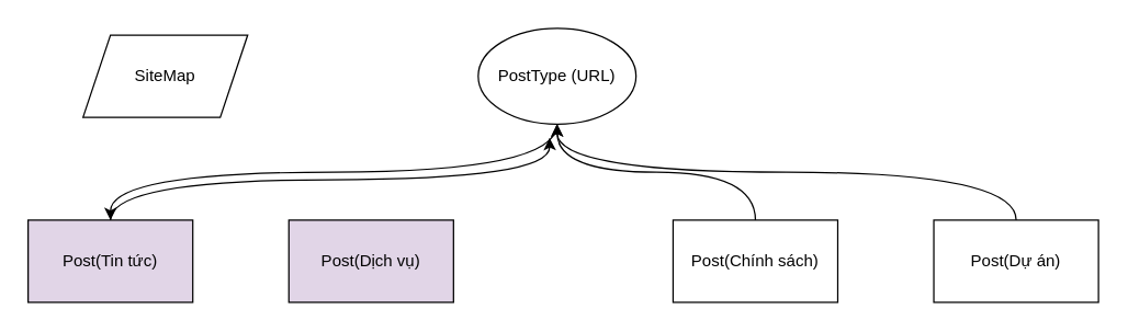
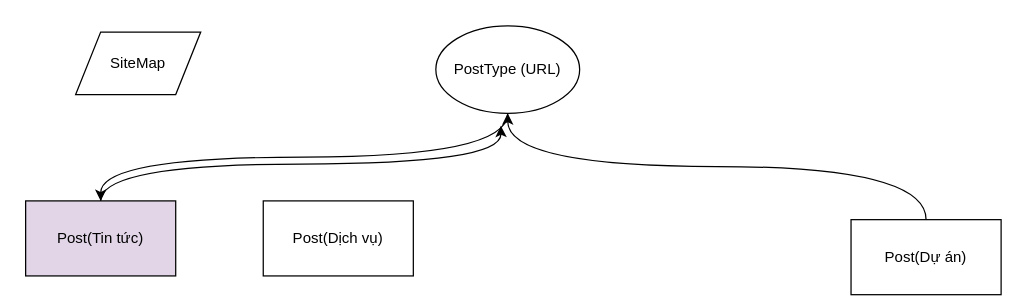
  <mxCell id="0" />
  <mxCell id="1" parent="0" />
  <mxCell id="2" style="edgeStyle=orthogonalEdgeStyle;curved=1;rounded=0;orthogonalLoop=1;jettySize=auto;html=1;exitX=0.5;exitY=1;exitDx=0;exitDy=0;" edge="1" parent="1" source="3" target="5"><mxGeometry relative="1" as="geometry" /></mxCell>
  <mxCell id="3" value="PostType (URL)" style="ellipse;whiteSpace=wrap;html=1;" vertex="1" parent="1"><mxGeometry x="348" y="20" width="115" height="70" as="geometry" /></mxCell>
  <mxCell id="4" style="edgeStyle=orthogonalEdgeStyle;curved=1;rounded=0;orthogonalLoop=1;jettySize=auto;html=1;exitX=0.5;exitY=0;exitDx=0;exitDy=0;" edge="1" parent="1" source="5"><mxGeometry relative="1" as="geometry"><mxPoint x="400" y="100" as="targetPoint" /></mxGeometry></mxCell>
  <mxCell id="5" value="Post(Tin tức)" style="rounded=0;whiteSpace=wrap;html=1;fillColor=#e1d5e7;" vertex="1" parent="1"><mxGeometry x="20" y="160" width="120" height="60" as="geometry" /></mxCell>
- <mxCell id="6" value="Post(Dịch vụ)" style="rounded=0;whiteSpace=wrap;html=1;fillColor=#e1d5e7;" vertex="1" parent="1"><mxGeometry x="210" y="160" width="120" height="60" as="geometry" /></mxCell>
- <mxCell id="7" style="edgeStyle=orthogonalEdgeStyle;curved=1;rounded=0;orthogonalLoop=1;jettySize=auto;html=1;exitX=0.5;exitY=0;exitDx=0;exitDy=0;entryX=0.5;entryY=1;entryDx=0;entryDy=0;" edge="1" parent="1" source="8" target="3"><mxGeometry relative="1" as="geometry" /></mxCell>
- <mxCell id="8" value="Post(Chính sách)" style="rounded=0;whiteSpace=wrap;html=1;" vertex="1" parent="1"><mxGeometry x="490" y="160" width="120" height="60" as="geometry" /></mxCell>
+ <mxCell id="6" value="Post(Dịch vụ)" style="rounded=0;whiteSpace=wrap;html=1;" vertex="1" parent="1"><mxGeometry x="210" y="160" width="120" height="60" as="geometry" /></mxCell>
  <mxCell id="9" style="edgeStyle=orthogonalEdgeStyle;curved=1;rounded=0;orthogonalLoop=1;jettySize=auto;html=1;exitX=0.5;exitY=0;exitDx=0;exitDy=0;entryX=0.5;entryY=1;entryDx=0;entryDy=0;" edge="1" parent="1" source="10" target="3"><mxGeometry relative="1" as="geometry" /></mxCell>
- <mxCell id="10" value="Post(Dự án)" style="rounded=0;whiteSpace=wrap;html=1;" vertex="1" parent="1"><mxGeometry x="680" y="160" width="120" height="60" as="geometry" /></mxCell>
- <mxCell id="11" value="SiteMap" style="shape=parallelogram;perimeter=parallelogramPerimeter;whiteSpace=wrap;html=1;fixedSize=1;" vertex="1" parent="1"><mxGeometry x="60" y="25" width="120" height="60" as="geometry" /></mxCell>
+ <mxCell id="10" value="Post(Dự án)" style="rounded=0;whiteSpace=wrap;html=1;" vertex="1" parent="1"><mxGeometry x="680" y="175" width="120" height="60" as="geometry" /></mxCell>
+ <mxCell id="11" value="SiteMap" style="shape=parallelogram;perimeter=parallelogramPerimeter;whiteSpace=wrap;html=1;fixedSize=1;" vertex="1" parent="1"><mxGeometry x="60" y="25" width="100" height="50" as="geometry" /></mxCell>
